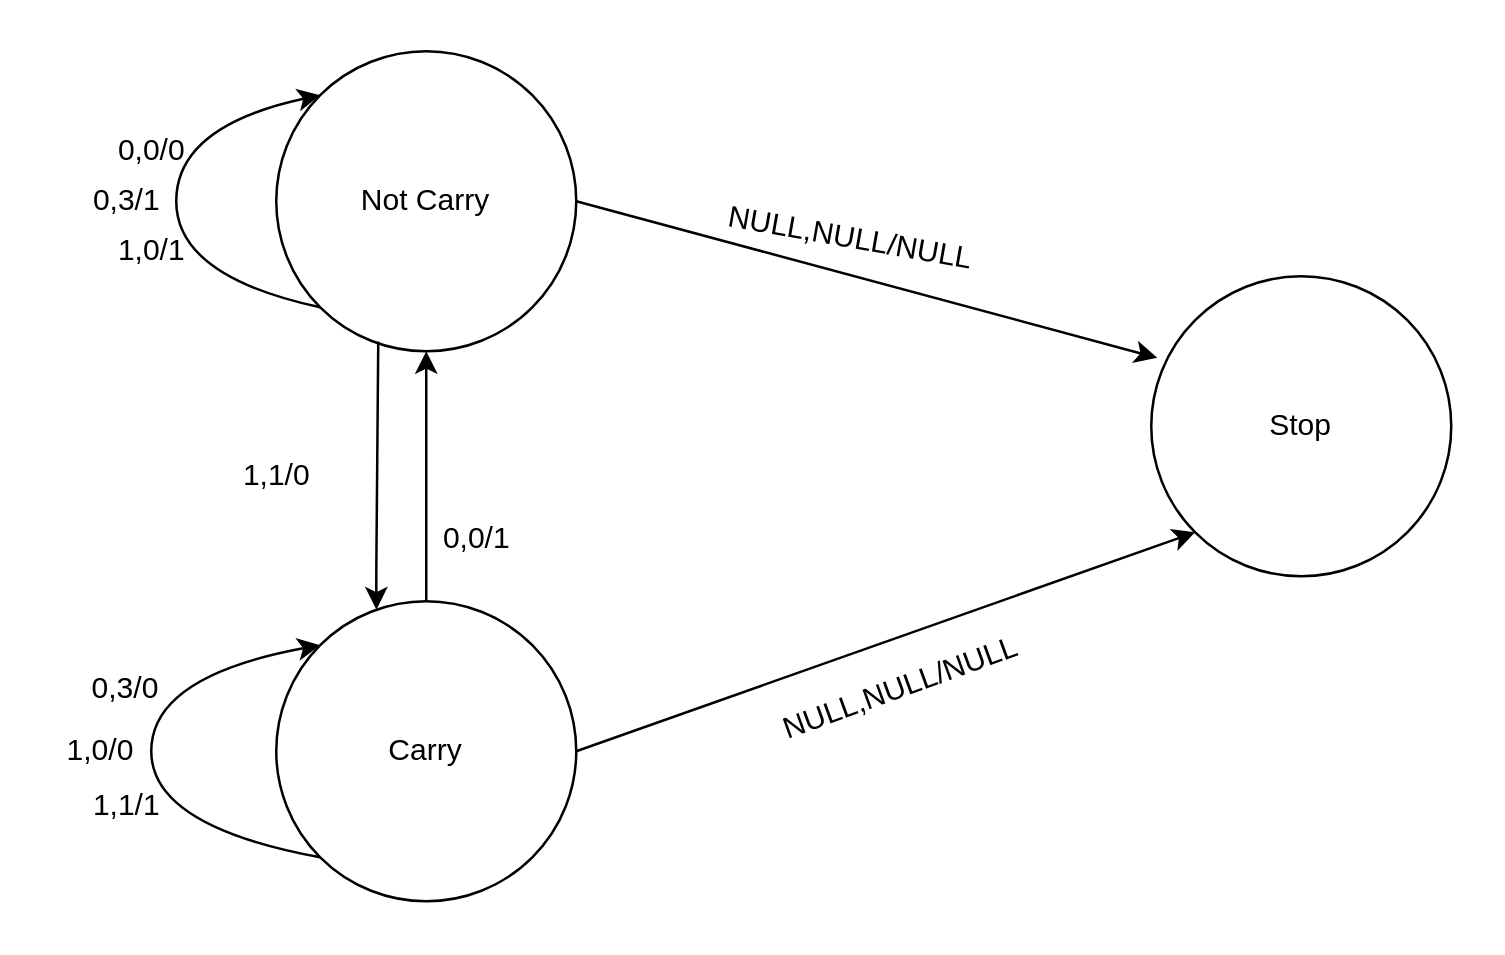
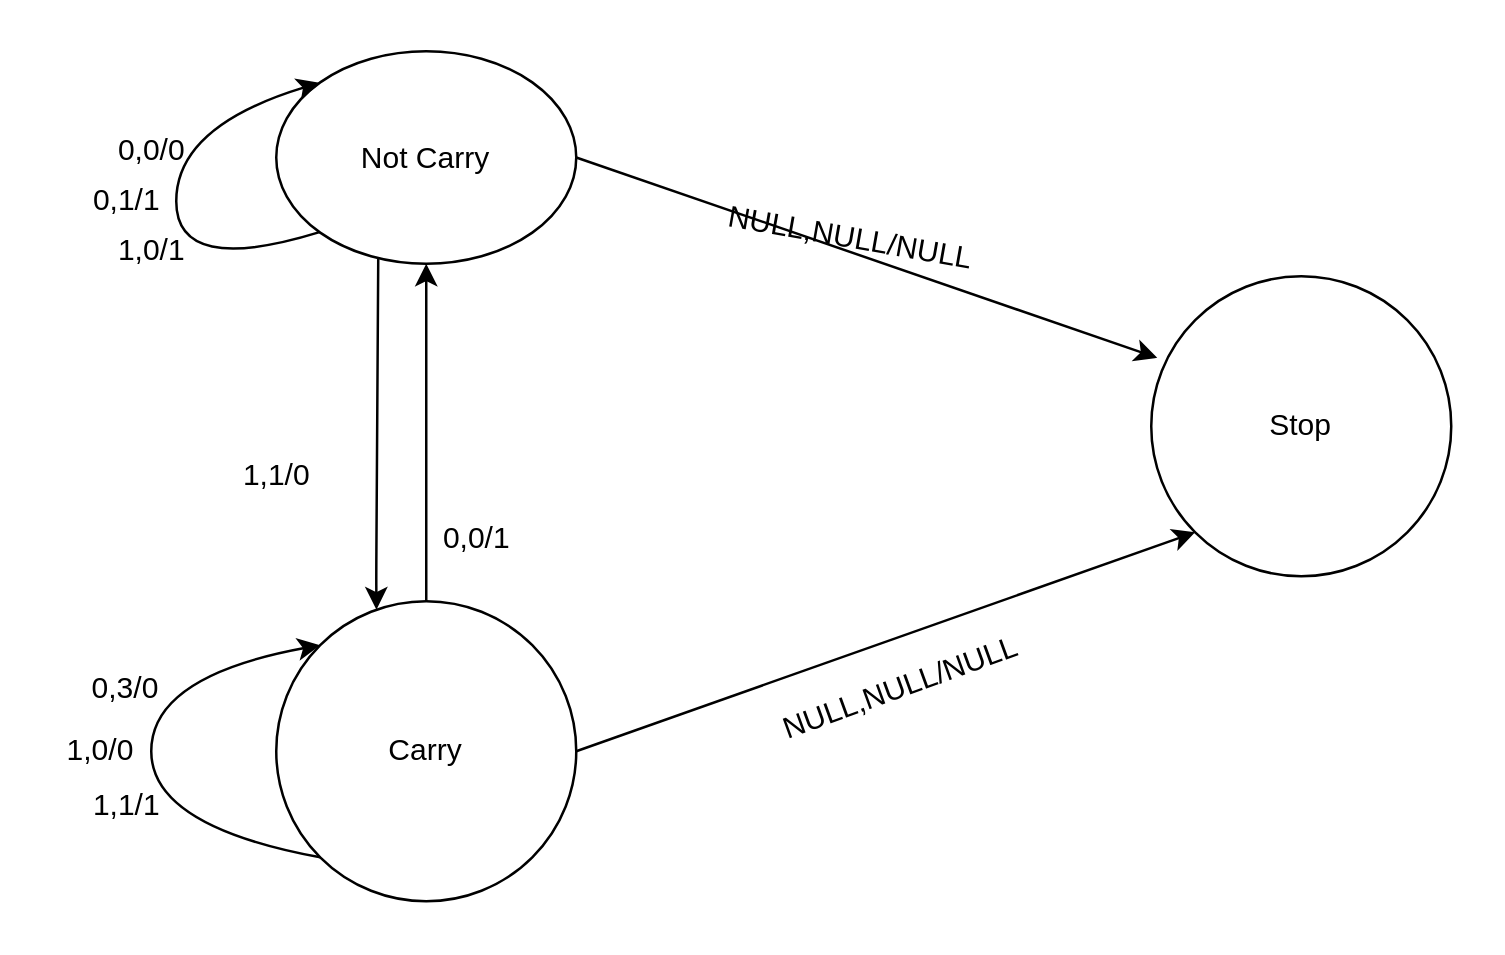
  <mxCell id="0" />
  <mxCell id="1" parent="0" />
  <mxCell id="2" value="Carry" style="ellipse;whiteSpace=wrap;html=1;aspect=fixed;" vertex="1" parent="1"><mxGeometry x="110" y="240" width="120" height="120" as="geometry" /></mxCell>
- <mxCell id="3" value="Not Carry" style="ellipse;whiteSpace=wrap;html=1;aspect=fixed;" vertex="1" parent="1"><mxGeometry x="110" y="20" width="120" height="120" as="geometry" /></mxCell>
+ <mxCell id="3" value="Not Carry" style="ellipse;whiteSpace=wrap;html=1;aspect=fixed;" vertex="1" parent="1"><mxGeometry x="110" y="20" width="120" height="85" as="geometry" /></mxCell>
  <mxCell id="4" value="Stop" style="ellipse;whiteSpace=wrap;html=1;aspect=fixed;" vertex="1" parent="1"><mxGeometry x="460" y="110" width="120" height="120" as="geometry" /></mxCell>
  <mxCell id="5" value="" style="endArrow=classic;html=1;exitX=1;exitY=0.5;exitDx=0;exitDy=0;entryX=0.02;entryY=0.272;entryDx=0;entryDy=0;entryPerimeter=0;" edge="1" parent="1" source="3" target="4"><mxGeometry width="50" height="50" relative="1" as="geometry"><mxPoint x="370" y="290" as="sourcePoint" /><mxPoint x="420" y="240" as="targetPoint" /></mxGeometry></mxCell>
  <mxCell id="6" value="NULL,NULL/NULL" style="text;html=1;strokeColor=none;fillColor=none;align=center;verticalAlign=middle;whiteSpace=wrap;rounded=0;rotation=10;" vertex="1" parent="1"><mxGeometry x="285" y="70" width="110" height="50" as="geometry" /></mxCell>
  <mxCell id="7" value="" style="curved=1;endArrow=classic;html=1;exitX=0;exitY=1;exitDx=0;exitDy=0;entryX=0;entryY=0;entryDx=0;entryDy=0;" edge="1" parent="1" source="3" target="3"><mxGeometry width="50" height="50" relative="1" as="geometry"><mxPoint x="10" y="110" as="sourcePoint" /><mxPoint x="115" y="47" as="targetPoint" /><Array as="points"><mxPoint x="70" y="110" /><mxPoint x="70" y="50" /></Array></mxGeometry></mxCell>
  <mxCell id="8" value="0,0/0" style="text;html=1;align=center;verticalAlign=middle;resizable=0;points=[];autosize=1;" vertex="1" parent="1"><mxGeometry x="40" y="50" width="40" height="20" as="geometry" /></mxCell>
- <mxCell id="9" value="0,3/1" style="text;html=1;align=center;verticalAlign=middle;resizable=0;points=[];autosize=1;" vertex="1" parent="1"><mxGeometry x="30" y="70" width="40" height="20" as="geometry" /></mxCell>
+ <mxCell id="9" value="0,1/1" style="text;html=1;align=center;verticalAlign=middle;resizable=0;points=[];autosize=1;" vertex="1" parent="1"><mxGeometry x="30" y="70" width="40" height="20" as="geometry" /></mxCell>
  <mxCell id="10" value="1,0/1" style="text;html=1;align=center;verticalAlign=middle;resizable=0;points=[];autosize=1;" vertex="1" parent="1"><mxGeometry x="40" y="90" width="40" height="20" as="geometry" /></mxCell>
  <mxCell id="11" value="1,1/0" style="text;html=1;align=center;verticalAlign=middle;resizable=0;points=[];autosize=1;" vertex="1" parent="1"><mxGeometry x="90" y="180" width="40" height="20" as="geometry" /></mxCell>
  <mxCell id="12" value="" style="endArrow=classic;html=1;exitX=0.34;exitY=0.968;exitDx=0;exitDy=0;exitPerimeter=0;entryX=0.334;entryY=0.028;entryDx=0;entryDy=0;entryPerimeter=0;" edge="1" parent="1" source="3" target="2"><mxGeometry width="50" height="50" relative="1" as="geometry"><mxPoint x="130" y="210" as="sourcePoint" /><mxPoint x="150" y="240" as="targetPoint" /><Array as="points"><mxPoint x="150" y="230" /></Array></mxGeometry></mxCell>
  <mxCell id="13" value="" style="endArrow=classic;html=1;exitX=0.5;exitY=0;exitDx=0;exitDy=0;entryX=0.5;entryY=1;entryDx=0;entryDy=0;" edge="1" parent="1" source="2" target="3"><mxGeometry width="50" height="50" relative="1" as="geometry"><mxPoint x="270" y="240" as="sourcePoint" /><mxPoint x="320" y="190" as="targetPoint" /></mxGeometry></mxCell>
  <mxCell id="14" value="0,0/1" style="text;html=1;align=center;verticalAlign=middle;resizable=0;points=[];autosize=1;" vertex="1" parent="1"><mxGeometry x="170" y="205" width="40" height="20" as="geometry" /></mxCell>
  <mxCell id="15" value="" style="curved=1;endArrow=classic;html=1;exitX=0;exitY=1;exitDx=0;exitDy=0;entryX=0;entryY=0;entryDx=0;entryDy=0;" edge="1" parent="1" source="2" target="2"><mxGeometry width="50" height="50" relative="1" as="geometry"><mxPoint x="117.574" y="342.426" as="sourcePoint" /><mxPoint x="117.574" y="257.574" as="targetPoint" /><Array as="points"><mxPoint x="60" y="330" /><mxPoint x="60" y="270" /></Array></mxGeometry></mxCell>
  <mxCell id="16" value="0,3/0" style="text;html=1;strokeColor=none;fillColor=none;align=center;verticalAlign=middle;whiteSpace=wrap;rounded=0;" vertex="1" parent="1"><mxGeometry x="30" y="265" width="40" height="20" as="geometry" /></mxCell>
  <mxCell id="17" value="1,0/0" style="text;html=1;strokeColor=none;fillColor=none;align=center;verticalAlign=middle;whiteSpace=wrap;rounded=0;" vertex="1" parent="1"><mxGeometry x="20" y="290" width="40" height="20" as="geometry" /></mxCell>
  <mxCell id="18" value="1,1/1" style="text;html=1;align=center;verticalAlign=middle;resizable=0;points=[];autosize=1;" vertex="1" parent="1"><mxGeometry x="30" y="312" width="40" height="20" as="geometry" /></mxCell>
  <mxCell id="19" value="" style="endArrow=classic;html=1;exitX=1;exitY=0.5;exitDx=0;exitDy=0;entryX=0;entryY=1;entryDx=0;entryDy=0;" edge="1" parent="1" source="2" target="4"><mxGeometry width="50" height="50" relative="1" as="geometry"><mxPoint x="310" y="310" as="sourcePoint" /><mxPoint x="360" y="260" as="targetPoint" /></mxGeometry></mxCell>
  <mxCell id="20" value="NULL,NULL/NULL" style="text;html=1;strokeColor=none;fillColor=none;align=center;verticalAlign=middle;whiteSpace=wrap;rounded=0;rotation=-20;" vertex="1" parent="1"><mxGeometry x="340" y="260" width="40" height="30" as="geometry" /></mxCell>
